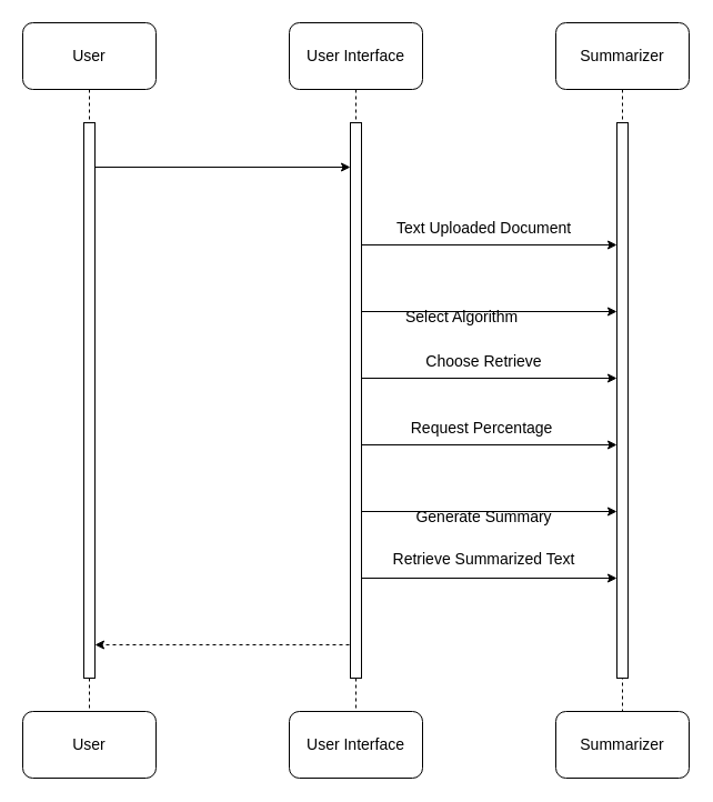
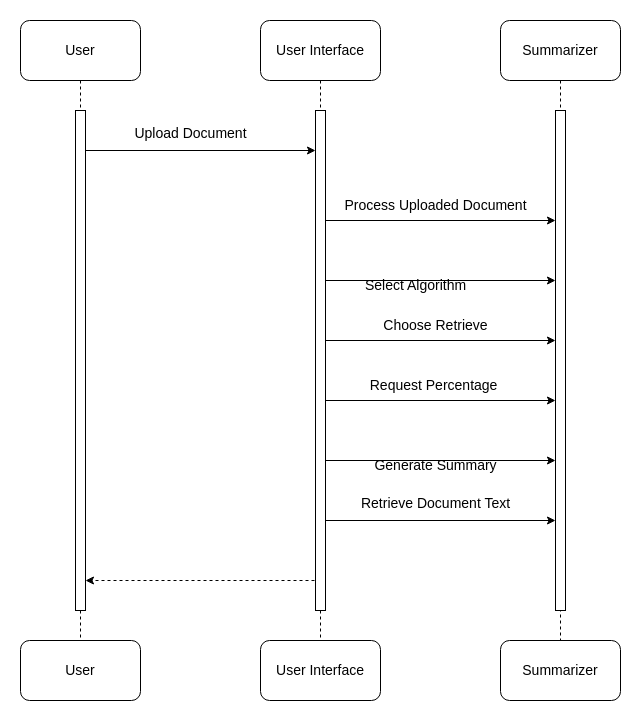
  <mxCell id="0" />
  <mxCell id="1" parent="0" />
  <mxCell id="2" style="rounded=0;orthogonalLoop=1;jettySize=auto;html=1;exitX=0.5;exitY=1;exitDx=0;exitDy=0;endArrow=none;endFill=0;dashed=1;" parent="1" source="3" target="8" edge="1"><mxGeometry relative="1" as="geometry" /></mxCell>
  <mxCell id="3" value="&lt;font style=&quot;font-size: 14px;&quot;&gt;Summarizer&lt;/font&gt;" style="rounded=1;whiteSpace=wrap;html=1;" parent="1" vertex="1"><mxGeometry x="500" y="20" width="120" height="60" as="geometry" /></mxCell>
  <mxCell id="4" style="rounded=0;orthogonalLoop=1;jettySize=auto;html=1;exitX=0.5;exitY=1;exitDx=0;exitDy=0;endArrow=none;endFill=0;dashed=1;" parent="1" source="29" target="9" edge="1"><mxGeometry relative="1" as="geometry" /></mxCell>
  <mxCell id="5" value="&lt;font style=&quot;font-size: 14px;&quot;&gt;User Interface&lt;/font&gt;" style="rounded=1;whiteSpace=wrap;html=1;" parent="1" vertex="1"><mxGeometry x="260" y="20" width="120" height="60" as="geometry" /></mxCell>
  <mxCell id="6" style="rounded=0;orthogonalLoop=1;jettySize=auto;html=1;exitX=0.5;exitY=1;exitDx=0;exitDy=0;endArrow=none;endFill=0;dashed=1;" parent="1" source="27" target="10" edge="1"><mxGeometry relative="1" as="geometry" /></mxCell>
  <mxCell id="7" value="&lt;font style=&quot;font-size: 14px;&quot;&gt;User&lt;/font&gt;" style="rounded=1;whiteSpace=wrap;html=1;" parent="1" vertex="1"><mxGeometry x="20" y="20" width="120" height="60" as="geometry" /></mxCell>
  <mxCell id="8" value="&lt;font style=&quot;font-size: 14px;&quot;&gt;Summarizer&lt;/font&gt;" style="rounded=1;whiteSpace=wrap;html=1;" parent="1" vertex="1"><mxGeometry x="500" y="640" width="120" height="60" as="geometry" /></mxCell>
  <mxCell id="9" value="&lt;font style=&quot;font-size: 14px;&quot;&gt;User Interface&lt;/font&gt;" style="rounded=1;whiteSpace=wrap;html=1;" parent="1" vertex="1"><mxGeometry x="260" y="640" width="120" height="60" as="geometry" /></mxCell>
  <mxCell id="10" value="&lt;font style=&quot;font-size: 14px;&quot;&gt;User&lt;/font&gt;" style="rounded=1;whiteSpace=wrap;html=1;" parent="1" vertex="1"><mxGeometry x="20" y="640" width="120" height="60" as="geometry" /></mxCell>
  <mxCell id="11" value="" style="endArrow=classic;html=1;rounded=0;" parent="1" edge="1" target="29"><mxGeometry width="50" height="50" relative="1" as="geometry"><mxPoint x="80" y="150" as="sourcePoint" /><mxPoint x="310" y="150" as="targetPoint" /></mxGeometry></mxCell>
  <mxCell id="12" value="" style="endArrow=classic;html=1;rounded=0;dashed=1;" parent="1" edge="1" target="27"><mxGeometry width="50" height="50" relative="1" as="geometry"><mxPoint x="320" y="580" as="sourcePoint" /><mxPoint x="80" y="580" as="targetPoint" /></mxGeometry></mxCell>
  <mxCell id="13" value="" style="endArrow=classic;html=1;rounded=0;" parent="1" edge="1" target="30"><mxGeometry width="50" height="50" relative="1" as="geometry"><mxPoint x="320" y="220" as="sourcePoint" /><mxPoint x="560" y="220" as="targetPoint" /></mxGeometry></mxCell>
  <mxCell id="14" value="" style="endArrow=classic;html=1;rounded=0;" parent="1" edge="1" target="30"><mxGeometry width="50" height="50" relative="1" as="geometry"><mxPoint x="320" y="280" as="sourcePoint" /><mxPoint x="560" y="280" as="targetPoint" /></mxGeometry></mxCell>
  <mxCell id="15" value="" style="endArrow=classic;html=1;rounded=0;" parent="1" edge="1" target="30"><mxGeometry width="50" height="50" relative="1" as="geometry"><mxPoint x="320" y="340" as="sourcePoint" /><mxPoint x="560" y="340" as="targetPoint" /></mxGeometry></mxCell>
  <mxCell id="16" value="" style="endArrow=classic;html=1;rounded=0;" parent="1" edge="1" target="30"><mxGeometry width="50" height="50" relative="1" as="geometry"><mxPoint x="320" y="400" as="sourcePoint" /><mxPoint x="560" y="400" as="targetPoint" /></mxGeometry></mxCell>
  <mxCell id="17" value="" style="endArrow=classic;html=1;rounded=0;" parent="1" edge="1" target="30"><mxGeometry width="50" height="50" relative="1" as="geometry"><mxPoint x="320" y="460" as="sourcePoint" /><mxPoint x="560" y="460" as="targetPoint" /></mxGeometry></mxCell>
  <mxCell id="18" value="" style="endArrow=classic;html=1;rounded=0;" parent="1" edge="1" target="30"><mxGeometry width="50" height="50" relative="1" as="geometry"><mxPoint x="320" y="520" as="sourcePoint" /><mxPoint x="560" y="520" as="targetPoint" /></mxGeometry></mxCell>
- <mxCell id="20" value="&lt;font style=&quot;font-size: 14px;&quot;&gt;Text Uploaded Document&lt;/font&gt;" style="text;html=1;align=center;verticalAlign=middle;resizable=0;points=[];autosize=1;strokeColor=none;fillColor=none;" parent="1" vertex="1"><mxGeometry x="330" y="190" width="210" height="30" as="geometry" /></mxCell>
+ <mxCell id="19" value="&lt;font style=&quot;font-size: 14px;&quot;&gt;Upload Document&lt;/font&gt;" style="text;html=1;align=center;verticalAlign=middle;resizable=0;points=[];autosize=1;strokeColor=none;fillColor=none;" parent="1" vertex="1"><mxGeometry x="120" y="118" width="140" height="30" as="geometry" /></mxCell>
+ <mxCell id="20" value="&lt;font style=&quot;font-size: 14px;&quot;&gt;Process Uploaded Document&lt;/font&gt;" style="text;html=1;align=center;verticalAlign=middle;resizable=0;points=[];autosize=1;strokeColor=none;fillColor=none;" parent="1" vertex="1"><mxGeometry x="330" y="190" width="210" height="30" as="geometry" /></mxCell>
  <mxCell id="21" value="&lt;font style=&quot;font-size: 14px;&quot;&gt;Select Algorithm&lt;/font&gt;" style="text;html=1;align=center;verticalAlign=middle;resizable=0;points=[];autosize=1;strokeColor=none;fillColor=none;" parent="1" vertex="1"><mxGeometry x="355" y="270" width="120" height="30" as="geometry" /></mxCell>
  <mxCell id="22" value="&lt;font style=&quot;font-size: 14px;&quot;&gt;Choose Retrieve&lt;/font&gt;" style="text;html=1;align=center;verticalAlign=middle;resizable=0;points=[];autosize=1;strokeColor=none;fillColor=none;" parent="1" vertex="1"><mxGeometry x="360" y="310" width="150" height="30" as="geometry" /></mxCell>
  <mxCell id="23" value="&lt;font style=&quot;font-size: 14px;&quot;&gt;Request Percentage&amp;nbsp;&lt;/font&gt;" style="text;html=1;align=center;verticalAlign=middle;resizable=0;points=[];autosize=1;strokeColor=none;fillColor=none;" parent="1" vertex="1"><mxGeometry x="345" y="370" width="180" height="30" as="geometry" /></mxCell>
  <mxCell id="24" value="&lt;font style=&quot;font-size: 14px;&quot;&gt;Generate Summary&lt;/font&gt;" style="text;html=1;align=center;verticalAlign=middle;resizable=0;points=[];autosize=1;strokeColor=none;fillColor=none;" parent="1" vertex="1"><mxGeometry x="360" y="450" width="150" height="30" as="geometry" /></mxCell>
- <mxCell id="25" value="&lt;font style=&quot;font-size: 14px;&quot;&gt;Retrieve Summarized Text&lt;/font&gt;" style="text;html=1;align=center;verticalAlign=middle;resizable=0;points=[];autosize=1;strokeColor=none;fillColor=none;" parent="1" vertex="1"><mxGeometry x="340" y="488" width="190" height="30" as="geometry" /></mxCell>
+ <mxCell id="25" value="&lt;font style=&quot;font-size: 14px;&quot;&gt;Retrieve Document Text&lt;/font&gt;" style="text;html=1;align=center;verticalAlign=middle;resizable=0;points=[];autosize=1;strokeColor=none;fillColor=none;" parent="1" vertex="1"><mxGeometry x="340" y="488" width="190" height="30" as="geometry" /></mxCell>
  <mxCell id="26" value="" style="rounded=0;orthogonalLoop=1;jettySize=auto;html=1;exitX=0.5;exitY=1;exitDx=0;exitDy=0;endArrow=none;endFill=0;dashed=1;" edge="1" parent="1" source="7" target="27"><mxGeometry relative="1" as="geometry"><mxPoint x="80" y="80" as="sourcePoint" /><mxPoint x="80" y="640" as="targetPoint" /></mxGeometry></mxCell>
  <mxCell id="27" value="" style="html=1;points=[];perimeter=orthogonalPerimeter;outlineConnect=0;targetShapes=umlLifeline;portConstraint=eastwest;newEdgeStyle={&quot;edgeStyle&quot;:&quot;elbowEdgeStyle&quot;,&quot;elbow&quot;:&quot;vertical&quot;,&quot;curved&quot;:0,&quot;rounded&quot;:0};" vertex="1" parent="1"><mxGeometry x="75" y="110" width="10" height="500" as="geometry" /></mxCell>
  <mxCell id="28" value="" style="rounded=0;orthogonalLoop=1;jettySize=auto;html=1;exitX=0.5;exitY=1;exitDx=0;exitDy=0;endArrow=none;endFill=0;dashed=1;" edge="1" parent="1" source="5" target="29"><mxGeometry relative="1" as="geometry"><mxPoint x="320" y="80" as="sourcePoint" /><mxPoint x="320" y="640" as="targetPoint" /></mxGeometry></mxCell>
  <mxCell id="29" value="" style="html=1;points=[];perimeter=orthogonalPerimeter;outlineConnect=0;targetShapes=umlLifeline;portConstraint=eastwest;newEdgeStyle={&quot;edgeStyle&quot;:&quot;elbowEdgeStyle&quot;,&quot;elbow&quot;:&quot;vertical&quot;,&quot;curved&quot;:0,&quot;rounded&quot;:0};" vertex="1" parent="1"><mxGeometry x="315" y="110" width="10" height="500" as="geometry" /></mxCell>
  <mxCell id="30" value="" style="html=1;points=[];perimeter=orthogonalPerimeter;outlineConnect=0;targetShapes=umlLifeline;portConstraint=eastwest;newEdgeStyle={&quot;edgeStyle&quot;:&quot;elbowEdgeStyle&quot;,&quot;elbow&quot;:&quot;vertical&quot;,&quot;curved&quot;:0,&quot;rounded&quot;:0};" vertex="1" parent="1"><mxGeometry x="555" y="110" width="10" height="500" as="geometry" /></mxCell>
